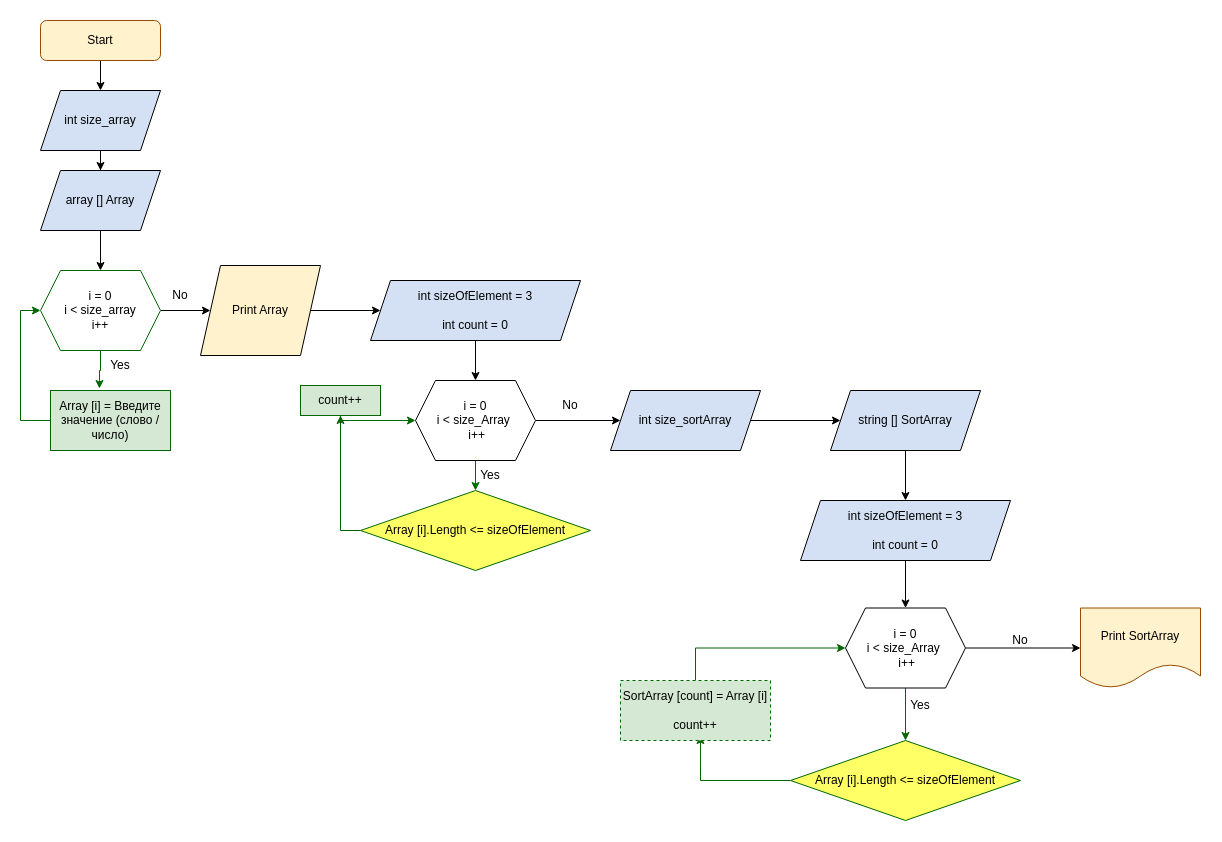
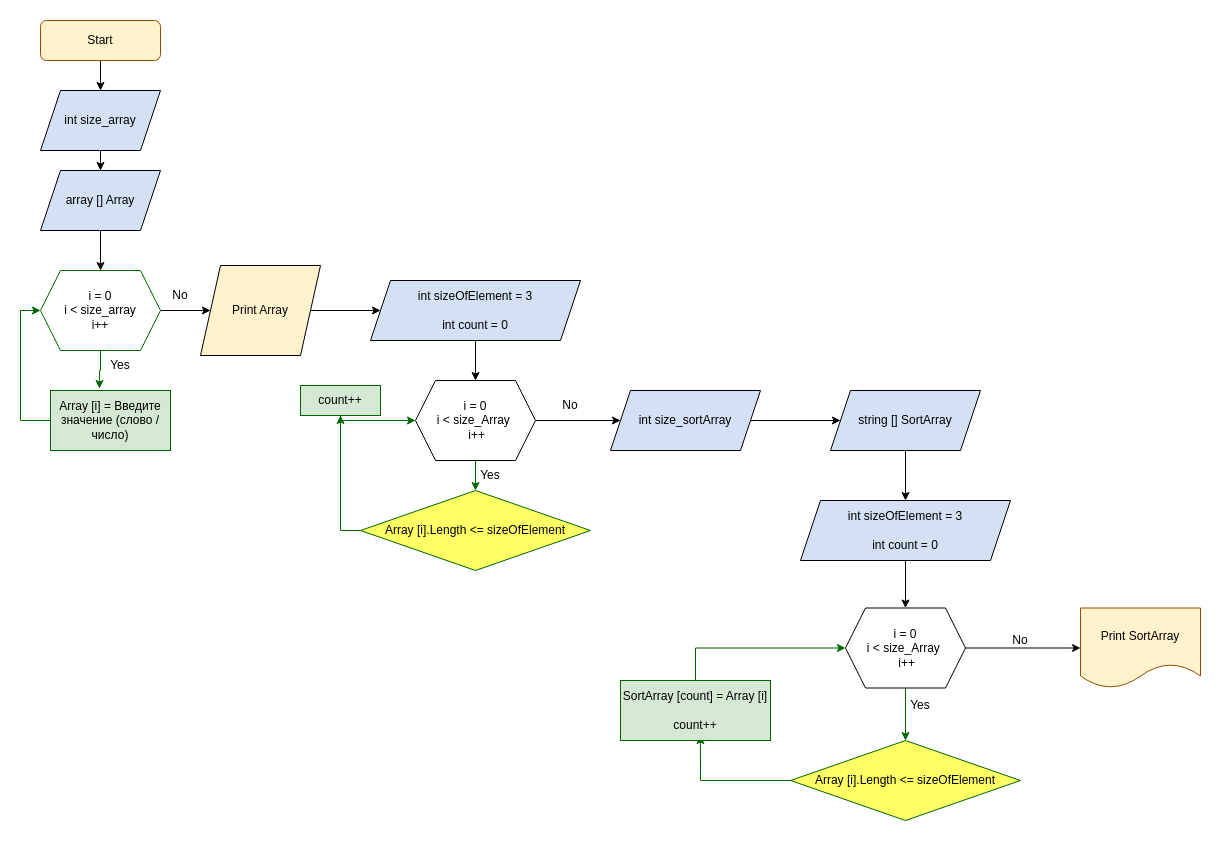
  <mxCell id="0" />
  <mxCell id="1" parent="0" />
  <mxCell id="2" value="" style="edgeStyle=orthogonalEdgeStyle;rounded=0;orthogonalLoop=1;jettySize=auto;html=1;" edge="1" parent="1" source="3" target="5"><mxGeometry relative="1" as="geometry" /></mxCell>
  <mxCell id="3" value="Start" style="rounded=1;whiteSpace=wrap;html=1;fontSize=12;glass=0;strokeWidth=1;shadow=0;fillColor=#FFF2CC;strokeColor=#994C00;" vertex="1" parent="1"><mxGeometry x="40" y="20" width="120" height="40" as="geometry" /></mxCell>
  <mxCell id="4" value="" style="edgeStyle=orthogonalEdgeStyle;rounded=0;orthogonalLoop=1;jettySize=auto;html=1;" edge="1" parent="1" source="5" target="7"><mxGeometry relative="1" as="geometry" /></mxCell>
  <mxCell id="5" value="int size_array" style="shape=parallelogram;perimeter=parallelogramPerimeter;whiteSpace=wrap;html=1;fixedSize=1;fillColor=#D4E1F5;" vertex="1" parent="1"><mxGeometry x="40" y="90" width="120" height="60" as="geometry" /></mxCell>
  <mxCell id="6" value="" style="edgeStyle=orthogonalEdgeStyle;rounded=0;orthogonalLoop=1;jettySize=auto;html=1;entryX=0.5;entryY=0;entryDx=0;entryDy=0;" edge="1" parent="1" source="7" target="20"><mxGeometry relative="1" as="geometry"><mxPoint x="220" y="340" as="targetPoint" /></mxGeometry></mxCell>
  <mxCell id="7" value="array [] Array" style="shape=parallelogram;perimeter=parallelogramPerimeter;whiteSpace=wrap;html=1;fixedSize=1;fillColor=#D4E1F5;" vertex="1" parent="1"><mxGeometry x="40" y="170" width="120" height="60" as="geometry" /></mxCell>
  <mxCell id="8" style="edgeStyle=orthogonalEdgeStyle;rounded=0;orthogonalLoop=1;jettySize=auto;html=1;entryX=0;entryY=0.5;entryDx=0;entryDy=0;strokeColor=#006600;" edge="1" parent="1" source="9" target="20"><mxGeometry relative="1" as="geometry"><mxPoint x="40" y="310" as="targetPoint" /><Array as="points"><mxPoint x="20" y="420" /><mxPoint x="20" y="310" /></Array></mxGeometry></mxCell>
  <mxCell id="9" value="Array [i] = Введите значение (слово / число)" style="rounded=0;whiteSpace=wrap;html=1;fillColor=#D5E8D4;strokeColor=#006600;" vertex="1" parent="1"><mxGeometry x="50" y="390" width="120" height="60" as="geometry" /></mxCell>
  <mxCell id="10" value="" style="edgeStyle=orthogonalEdgeStyle;rounded=0;orthogonalLoop=1;jettySize=auto;html=1;strokeColor=#000000;fillColor=#006600;" edge="1" parent="1" source="11" target="39"><mxGeometry relative="1" as="geometry" /></mxCell>
  <mxCell id="11" value="Print Array" style="shape=parallelogram;perimeter=parallelogramPerimeter;whiteSpace=wrap;html=1;fixedSize=1;fillColor=#FFF2CC;" vertex="1" parent="1"><mxGeometry x="200" y="265" width="120" height="90" as="geometry" /></mxCell>
  <mxCell id="12" value="" style="edgeStyle=orthogonalEdgeStyle;rounded=0;orthogonalLoop=1;jettySize=auto;html=1;strokeColor=#000000;fillColor=#006600;" edge="1" parent="1" source="13" target="23"><mxGeometry relative="1" as="geometry" /></mxCell>
  <mxCell id="13" value="int sizeOfElement = 3&lt;br&gt;&lt;br&gt;int count = 0" style="shape=parallelogram;perimeter=parallelogramPerimeter;whiteSpace=wrap;html=1;fixedSize=1;fillColor=#D4E1F5;" vertex="1" parent="1"><mxGeometry x="800" y="500" width="210" height="60" as="geometry" /></mxCell>
  <mxCell id="14" value="" style="edgeStyle=orthogonalEdgeStyle;rounded=0;orthogonalLoop=1;jettySize=auto;html=1;strokeColor=#000000;fillColor=#006600;" edge="1" parent="1" source="15" target="13"><mxGeometry relative="1" as="geometry" /></mxCell>
  <mxCell id="15" value="string [] SortArray" style="shape=parallelogram;perimeter=parallelogramPerimeter;whiteSpace=wrap;html=1;fixedSize=1;fillColor=#D4E1F5;" vertex="1" parent="1"><mxGeometry x="830" y="390" width="150" height="60" as="geometry" /></mxCell>
  <mxCell id="16" value="" style="edgeStyle=orthogonalEdgeStyle;rounded=0;orthogonalLoop=1;jettySize=auto;html=1;strokeColor=#006600;fillColor=#006600;entryX=0.533;entryY=0.917;entryDx=0;entryDy=0;entryPerimeter=0;" edge="1" parent="1" source="17" target="25"><mxGeometry relative="1" as="geometry"><mxPoint x="700" y="750" as="targetPoint" /><Array as="points"><mxPoint x="700" y="780" /></Array></mxGeometry></mxCell>
  <mxCell id="17" value="Array [i].Length &amp;lt;= sizeOfElement" style="rhombus;whiteSpace=wrap;html=1;fillColor=#FFFF66;strokeColor=#006600;" vertex="1" parent="1"><mxGeometry x="790" y="740" width="230" height="80" as="geometry" /></mxCell>
  <mxCell id="18" style="edgeStyle=orthogonalEdgeStyle;rounded=0;orthogonalLoop=1;jettySize=auto;html=1;exitX=1;exitY=0.5;exitDx=0;exitDy=0;" edge="1" parent="1" source="20" target="11"><mxGeometry relative="1" as="geometry" /></mxCell>
  <mxCell id="19" style="edgeStyle=orthogonalEdgeStyle;rounded=0;orthogonalLoop=1;jettySize=auto;html=1;entryX=0.408;entryY=-0.033;entryDx=0;entryDy=0;entryPerimeter=0;strokeColor=#006600;" edge="1" parent="1" source="20" target="9"><mxGeometry relative="1" as="geometry" /></mxCell>
  <mxCell id="20" value="i = 0 &lt;br&gt;i &amp;lt; size_array&lt;br&gt;i++" style="shape=hexagon;perimeter=hexagonPerimeter2;whiteSpace=wrap;html=1;fixedSize=1;strokeColor=#006600;" vertex="1" parent="1"><mxGeometry x="40" y="270" width="120" height="80" as="geometry" /></mxCell>
  <mxCell id="21" value="" style="edgeStyle=orthogonalEdgeStyle;rounded=0;orthogonalLoop=1;jettySize=auto;html=1;strokeColor=#006600;fillColor=#006600;" edge="1" parent="1" source="23" target="17"><mxGeometry relative="1" as="geometry" /></mxCell>
  <mxCell id="22" value="" style="edgeStyle=orthogonalEdgeStyle;rounded=0;orthogonalLoop=1;jettySize=auto;html=1;strokeColor=#000000;fillColor=#006600;" edge="1" parent="1" source="23" target="26"><mxGeometry relative="1" as="geometry" /></mxCell>
  <mxCell id="23" value="i = 0 &lt;br&gt;i &amp;lt; size_Array&amp;nbsp;&lt;br&gt;&amp;nbsp;i++" style="shape=hexagon;perimeter=hexagonPerimeter2;whiteSpace=wrap;html=1;fixedSize=1;" vertex="1" parent="1"><mxGeometry x="845" y="607.5" width="120" height="80" as="geometry" /></mxCell>
  <mxCell id="24" style="edgeStyle=orthogonalEdgeStyle;rounded=0;orthogonalLoop=1;jettySize=auto;html=1;exitX=0.5;exitY=0;exitDx=0;exitDy=0;strokeColor=#006600;fillColor=#006600;entryX=0;entryY=0.5;entryDx=0;entryDy=0;" edge="1" parent="1" source="25" target="23"><mxGeometry relative="1" as="geometry"><mxPoint x="694.8" y="630" as="targetPoint" /></mxGeometry></mxCell>
- <mxCell id="25" value="SortArray [count] = Array [i]&lt;br&gt;&lt;br&gt;count++" style="rounded=0;whiteSpace=wrap;html=1;fillColor=#D5E8D4;strokeColor=#006600;dashed=1;" vertex="1" parent="1"><mxGeometry x="620" y="680" width="150" height="60" as="geometry" /></mxCell>
+ <mxCell id="25" value="SortArray [count] = Array [i]&lt;br&gt;&lt;br&gt;count++" style="rounded=0;whiteSpace=wrap;html=1;fillColor=#D5E8D4;strokeColor=#006600;" vertex="1" parent="1"><mxGeometry x="620" y="680" width="150" height="60" as="geometry" /></mxCell>
  <mxCell id="26" value="Print SortArray" style="shape=document;whiteSpace=wrap;html=1;boundedLbl=1;fillColor=#FFF2CC;strokeColor=#994C00;" vertex="1" parent="1"><mxGeometry x="1080" y="607.5" width="120" height="80" as="geometry" /></mxCell>
  <mxCell id="27" value="" style="edgeStyle=orthogonalEdgeStyle;rounded=0;orthogonalLoop=1;jettySize=auto;html=1;strokeColor=#006600;fillColor=#006600;" edge="1" parent="1" source="29" target="37"><mxGeometry relative="1" as="geometry" /></mxCell>
  <mxCell id="28" value="" style="edgeStyle=orthogonalEdgeStyle;rounded=0;orthogonalLoop=1;jettySize=auto;html=1;strokeColor=#000000;fillColor=#006600;" edge="1" parent="1" source="29" target="31"><mxGeometry relative="1" as="geometry" /></mxCell>
  <mxCell id="29" value="i = 0 &lt;br&gt;i &amp;lt; size_Array&amp;nbsp;&lt;br&gt;&amp;nbsp;i++" style="shape=hexagon;perimeter=hexagonPerimeter2;whiteSpace=wrap;html=1;fixedSize=1;" vertex="1" parent="1"><mxGeometry x="415" y="380" width="120" height="80" as="geometry" /></mxCell>
  <mxCell id="30" value="" style="edgeStyle=orthogonalEdgeStyle;rounded=0;orthogonalLoop=1;jettySize=auto;html=1;strokeColor=#000000;fillColor=#006600;" edge="1" parent="1" source="31" target="15"><mxGeometry relative="1" as="geometry" /></mxCell>
  <mxCell id="31" value="int size_sortArray" style="shape=parallelogram;perimeter=parallelogramPerimeter;whiteSpace=wrap;html=1;fixedSize=1;fillColor=#D4E1F5;" vertex="1" parent="1"><mxGeometry x="610" y="390" width="150" height="60" as="geometry" /></mxCell>
  <mxCell id="32" value="" style="edgeStyle=orthogonalEdgeStyle;rounded=0;orthogonalLoop=1;jettySize=auto;html=1;strokeColor=#006600;fillColor=#006600;entryX=0;entryY=0.5;entryDx=0;entryDy=0;" edge="1" parent="1" source="33" target="29"><mxGeometry relative="1" as="geometry"><Array as="points"><mxPoint x="340" y="420" /></Array></mxGeometry></mxCell>
  <mxCell id="33" value="count++" style="rounded=0;whiteSpace=wrap;html=1;fillColor=#D5E8D4;strokeColor=#006600;" vertex="1" parent="1"><mxGeometry x="300" y="385" width="80" height="30" as="geometry" /></mxCell>
  <mxCell id="34" value="Yes" style="text;html=1;strokeColor=none;fillColor=none;align=center;verticalAlign=middle;whiteSpace=wrap;rounded=0;" vertex="1" parent="1"><mxGeometry x="90" y="350" width="60" height="30" as="geometry" /></mxCell>
  <mxCell id="35" value="No" style="text;html=1;strokeColor=none;fillColor=none;align=center;verticalAlign=middle;whiteSpace=wrap;rounded=0;" vertex="1" parent="1"><mxGeometry x="150" y="280" width="60" height="30" as="geometry" /></mxCell>
  <mxCell id="36" style="edgeStyle=orthogonalEdgeStyle;rounded=0;orthogonalLoop=1;jettySize=auto;html=1;exitX=0;exitY=0.5;exitDx=0;exitDy=0;strokeColor=#006600;fillColor=#006600;entryX=0.5;entryY=1;entryDx=0;entryDy=0;" edge="1" parent="1" source="37" target="33"><mxGeometry relative="1" as="geometry"><mxPoint x="330" y="529.8" as="targetPoint" /></mxGeometry></mxCell>
  <mxCell id="37" value="Array [i].Length &amp;lt;= sizeOfElement" style="rhombus;whiteSpace=wrap;html=1;fillColor=#FFFF66;strokeColor=#006600;" vertex="1" parent="1"><mxGeometry x="360" y="490" width="230" height="80" as="geometry" /></mxCell>
  <mxCell id="38" value="" style="edgeStyle=orthogonalEdgeStyle;rounded=0;orthogonalLoop=1;jettySize=auto;html=1;strokeColor=#000000;fillColor=#006600;" edge="1" parent="1" source="39" target="29"><mxGeometry relative="1" as="geometry" /></mxCell>
  <mxCell id="39" value="int sizeOfElement = 3&lt;br&gt;&lt;br&gt;int count = 0" style="shape=parallelogram;perimeter=parallelogramPerimeter;whiteSpace=wrap;html=1;fixedSize=1;fillColor=#D4E1F5;" vertex="1" parent="1"><mxGeometry x="370" y="280" width="210" height="60" as="geometry" /></mxCell>
  <mxCell id="40" value="Yes" style="text;html=1;strokeColor=none;fillColor=none;align=center;verticalAlign=middle;whiteSpace=wrap;rounded=0;" vertex="1" parent="1"><mxGeometry x="460" y="460" width="60" height="30" as="geometry" /></mxCell>
  <mxCell id="41" value="No" style="text;html=1;strokeColor=none;fillColor=none;align=center;verticalAlign=middle;whiteSpace=wrap;rounded=0;" vertex="1" parent="1"><mxGeometry x="540" y="390" width="60" height="30" as="geometry" /></mxCell>
  <mxCell id="42" value="Yes" style="text;html=1;strokeColor=none;fillColor=none;align=center;verticalAlign=middle;whiteSpace=wrap;rounded=0;" vertex="1" parent="1"><mxGeometry x="890" y="690" width="60" height="30" as="geometry" /></mxCell>
  <mxCell id="43" value="No" style="text;html=1;strokeColor=none;fillColor=none;align=center;verticalAlign=middle;whiteSpace=wrap;rounded=0;" vertex="1" parent="1"><mxGeometry x="990" y="625" width="60" height="30" as="geometry" /></mxCell>
